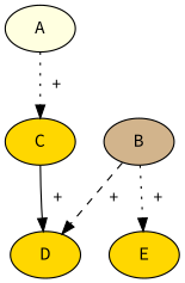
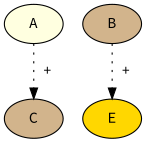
  strict digraph {
    "edge"="{'label': '', 'lp': '', 'math': '', 'pos': ''}"
    file="example_edge_labels.dot"
    fontname="Source Code Pro"
    "graph"="{'bb': '0,0,198,210', 'file': 'example_edge_labels.dot'}"
    "node"="{'height': '', 'label': '\\N', 'pos': '', 'value': '', 'width': ''}"
    node [fillcolor=tan fontname="Source Code Pro" style=filled value=1]
    edge [fontname="Source Code Pro" math="+" style=dotted]
    A [fillcolor=lightyellow height=0.5 width=0.75]
-   C [fillcolor=gold height=0.5 width=0.75]
-   D [fillcolor=gold height=0.5 width=0.75]
+   C [height=0.5 width=0.75]
    E [fillcolor=gold height=0.5 width=0.75]
    B [height=0.5 width=0.75]
    A -> C [label=" +"]
-   C -> D [label=" +" style=solid]
-   B -> D [label=" +" style=dashed]
    B -> E [label=" +"]
  }
